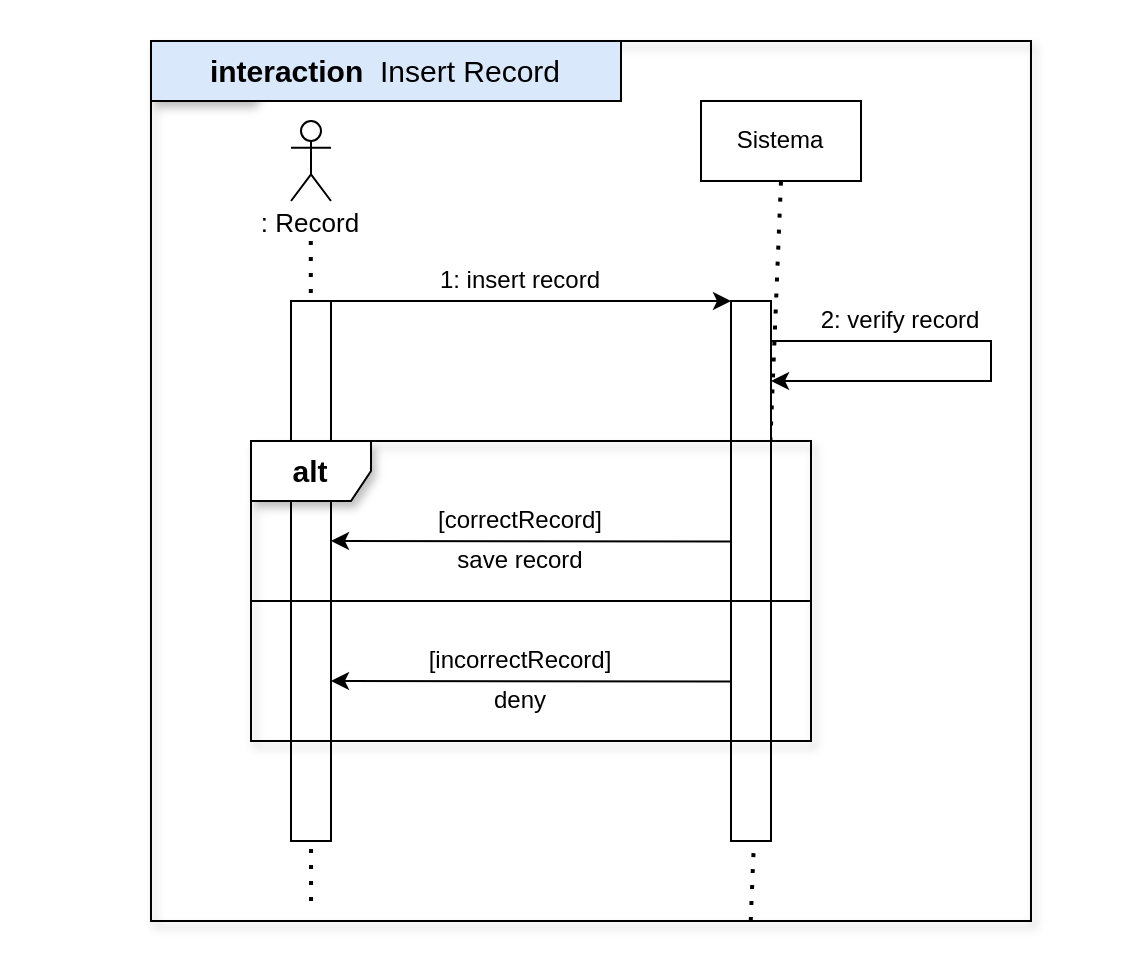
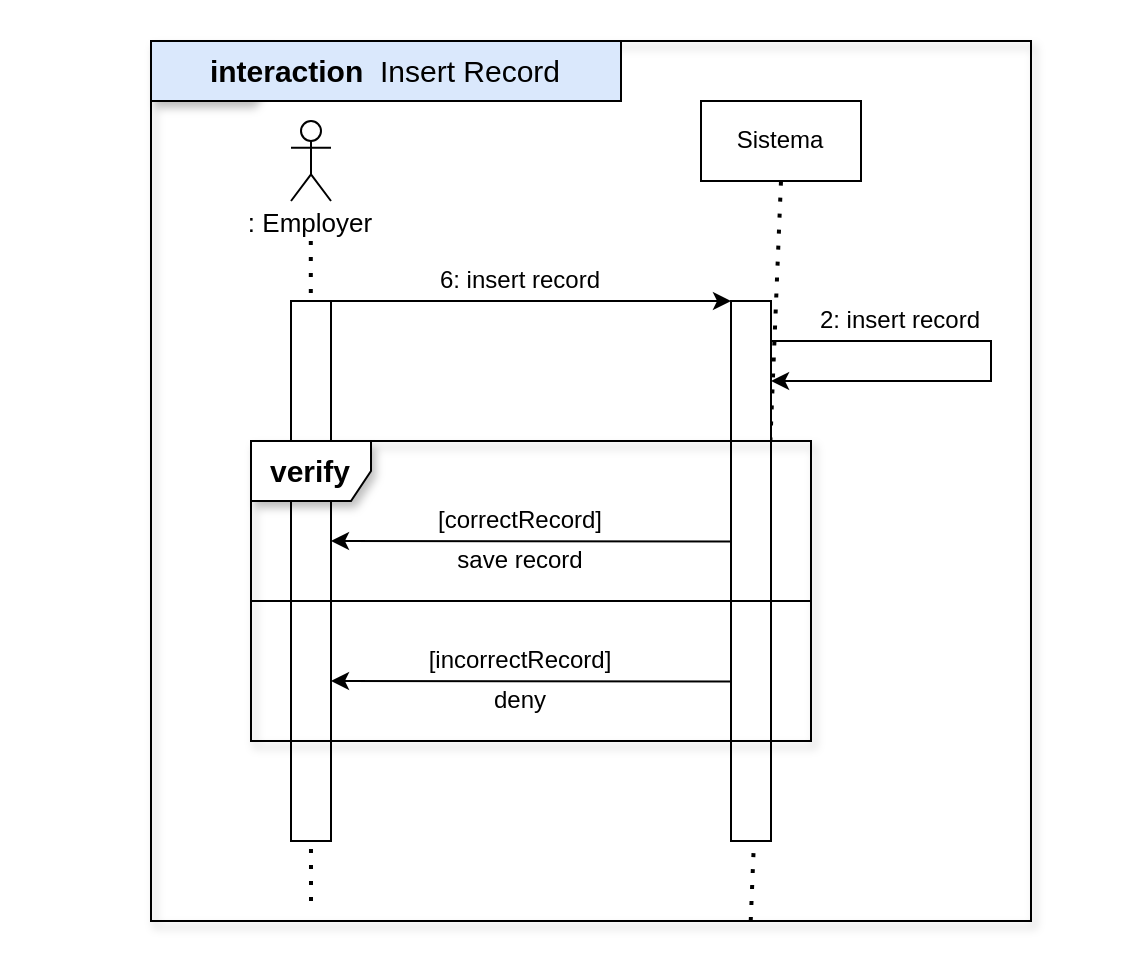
  <mxCell id="0" />
  <mxCell id="1" parent="0" />
  <mxCell id="2" value="Login" style="shape=umlFrame;whiteSpace=wrap;html=1;fontSize=15;shadow=1;" parent="1" vertex="1"><mxGeometry x="75" y="20" width="440" height="440" as="geometry" /></mxCell>
  <mxCell id="3" value="" style="endArrow=none;dashed=1;html=1;dashPattern=1 3;strokeWidth=2;rounded=0;entryX=0.5;entryY=1;entryDx=0;entryDy=0;" parent="1" target="7" edge="1"><mxGeometry width="50" height="50" relative="1" as="geometry"><mxPoint x="374.86" y="460" as="sourcePoint" /><mxPoint x="374.76" y="130" as="targetPoint" /></mxGeometry></mxCell>
  <mxCell id="4" value="" style="endArrow=none;dashed=1;html=1;dashPattern=1 3;strokeWidth=2;rounded=0;" parent="1" edge="1"><mxGeometry width="50" height="50" relative="1" as="geometry"><mxPoint x="155" y="450" as="sourcePoint" /><mxPoint x="154.9" y="120" as="targetPoint" /></mxGeometry></mxCell>
  <mxCell id="5" value="" style="rounded=0;whiteSpace=wrap;html=1;rotation=90;" parent="1" vertex="1"><mxGeometry x="20" y="275" width="270" height="20" as="geometry" /></mxCell>
  <mxCell id="6" value="" style="shape=umlActor;verticalLabelPosition=bottom;verticalAlign=top;html=1;outlineConnect=0;" parent="1" vertex="1"><mxGeometry x="145" y="60" width="20" height="40" as="geometry" /></mxCell>
  <mxCell id="7" value="Sistema" style="rounded=0;whiteSpace=wrap;html=1;" parent="1" vertex="1"><mxGeometry x="350" y="50" width="80" height="40" as="geometry" /></mxCell>
  <mxCell id="8" value="" style="endArrow=classic;html=1;rounded=0;entryX=0;entryY=1;entryDx=0;entryDy=0;" parent="1" target="9" edge="1"><mxGeometry width="50" height="50" relative="1" as="geometry"><mxPoint x="155" y="150" as="sourcePoint" /><mxPoint x="335" y="150" as="targetPoint" /></mxGeometry></mxCell>
  <mxCell id="9" value="" style="rounded=0;whiteSpace=wrap;html=1;rotation=90;" parent="1" vertex="1"><mxGeometry x="240" y="275" width="270" height="20" as="geometry" /></mxCell>
- <mxCell id="10" value="1: insert record" style="text;html=1;strokeColor=none;fillColor=none;align=center;verticalAlign=middle;whiteSpace=wrap;rounded=0;" parent="1" vertex="1"><mxGeometry x="165" y="130" width="190" height="20" as="geometry" /></mxCell>
+ <mxCell id="10" value="6: insert record" style="text;html=1;strokeColor=none;fillColor=none;align=center;verticalAlign=middle;whiteSpace=wrap;rounded=0;" parent="1" vertex="1"><mxGeometry x="165" y="130" width="190" height="20" as="geometry" /></mxCell>
  <mxCell id="11" value="" style="endArrow=classic;html=1;rounded=0;entryX=0.148;entryY=-0.002;entryDx=0;entryDy=0;entryPerimeter=0;" parent="1" target="9" edge="1"><mxGeometry width="50" height="50" relative="1" as="geometry"><mxPoint x="385" y="170" as="sourcePoint" /><mxPoint x="425" y="210" as="targetPoint" /><Array as="points"><mxPoint x="495" y="170" /><mxPoint x="495" y="190" /></Array></mxGeometry></mxCell>
- <mxCell id="12" value="2: verify record" style="text;html=1;strokeColor=none;fillColor=none;align=center;verticalAlign=middle;whiteSpace=wrap;rounded=0;" parent="1" vertex="1"><mxGeometry x="355" y="150" width="190" height="20" as="geometry" /></mxCell>
+ <mxCell id="12" value="2: insert record" style="text;html=1;strokeColor=none;fillColor=none;align=center;verticalAlign=middle;whiteSpace=wrap;rounded=0;" parent="1" vertex="1"><mxGeometry x="355" y="150" width="190" height="20" as="geometry" /></mxCell>
  <mxCell id="13" value="" style="endArrow=classic;html=1;rounded=0;exitX=0.314;exitY=1;exitDx=0;exitDy=0;exitPerimeter=0;entryX=0;entryY=0;entryDx=0;entryDy=0;" parent="1" target="19" edge="1"><mxGeometry width="50" height="50" relative="1" as="geometry"><mxPoint x="365" y="340.2" as="sourcePoint" /><mxPoint x="155" y="340" as="targetPoint" /></mxGeometry></mxCell>
  <mxCell id="14" value="" style="endArrow=classic;html=1;rounded=0;exitX=0.314;exitY=1;exitDx=0;exitDy=0;exitPerimeter=0;entryX=0;entryY=0;entryDx=0;entryDy=0;" parent="1" target="18" edge="1"><mxGeometry width="50" height="50" relative="1" as="geometry"><mxPoint x="365" y="270.2" as="sourcePoint" /><mxPoint x="155" y="270" as="targetPoint" /></mxGeometry></mxCell>
  <mxCell id="15" value="" style="line;strokeWidth=1;fillColor=none;align=left;verticalAlign=middle;spacingTop=-1;spacingLeft=3;spacingRight=3;rotatable=0;labelPosition=right;points=[];portConstraint=eastwest;" parent="1" vertex="1"><mxGeometry x="125" y="296" width="280" height="8" as="geometry" /></mxCell>
  <mxCell id="16" value="[correctRecord]" style="text;html=1;strokeColor=none;fillColor=none;align=center;verticalAlign=middle;whiteSpace=wrap;rounded=0;" parent="1" vertex="1"><mxGeometry x="165" y="250" width="190" height="20" as="geometry" /></mxCell>
  <mxCell id="17" value="[incorrectRecord]" style="text;html=1;strokeColor=none;fillColor=none;align=center;verticalAlign=middle;whiteSpace=wrap;rounded=0;" parent="1" vertex="1"><mxGeometry x="165" y="320" width="190" height="20" as="geometry" /></mxCell>
  <mxCell id="18" value="save record" style="text;html=1;strokeColor=none;fillColor=none;align=center;verticalAlign=middle;whiteSpace=wrap;rounded=0;" parent="1" vertex="1"><mxGeometry x="165" y="270" width="190" height="20" as="geometry" /></mxCell>
  <mxCell id="19" value="deny" style="text;html=1;strokeColor=none;fillColor=none;align=center;verticalAlign=middle;whiteSpace=wrap;rounded=0;" parent="1" vertex="1"><mxGeometry x="165" y="340" width="190" height="20" as="geometry" /></mxCell>
- <mxCell id="20" value="&lt;font style=&quot;font-size: 13px;&quot;&gt;: Record&lt;/font&gt;" style="text;html=1;strokeColor=none;fillColor=none;align=center;verticalAlign=middle;whiteSpace=wrap;rounded=0;shadow=0;sketch=0;fontSize=15;" parent="1" vertex="1"><mxGeometry x="115" y="100" width="80" height="20" as="geometry" /></mxCell>
+ <mxCell id="20" value="&lt;font style=&quot;font-size: 13px;&quot;&gt;: Employer&lt;/font&gt;" style="text;html=1;strokeColor=none;fillColor=none;align=center;verticalAlign=middle;whiteSpace=wrap;rounded=0;shadow=0;sketch=0;fontSize=15;" parent="1" vertex="1"><mxGeometry x="115" y="100" width="80" height="20" as="geometry" /></mxCell>
  <mxCell id="21" value="&lt;b&gt;interaction&amp;nbsp;&lt;/b&gt;&amp;nbsp;Insert Record" style="rounded=0;whiteSpace=wrap;html=1;shadow=0;sketch=0;fontSize=15;fillColor=#dae8fc;" parent="1" vertex="1"><mxGeometry x="75" y="20" width="235" height="30" as="geometry" /></mxCell>
- <mxCell id="22" value="&lt;b&gt;&lt;font style=&quot;font-size: 15px;&quot;&gt;alt&lt;/font&gt;&lt;/b&gt;" style="shape=umlFrame;whiteSpace=wrap;html=1;shadow=1;" parent="1" vertex="1"><mxGeometry x="125" y="220" width="280" height="150" as="geometry" /></mxCell>
+ <mxCell id="22" value="&lt;b&gt;&lt;font style=&quot;font-size: 15px;&quot;&gt;verify&lt;/font&gt;&lt;/b&gt;" style="shape=umlFrame;whiteSpace=wrap;html=1;shadow=1;" parent="1" vertex="1"><mxGeometry x="125" y="220" width="280" height="150" as="geometry" /></mxCell>
